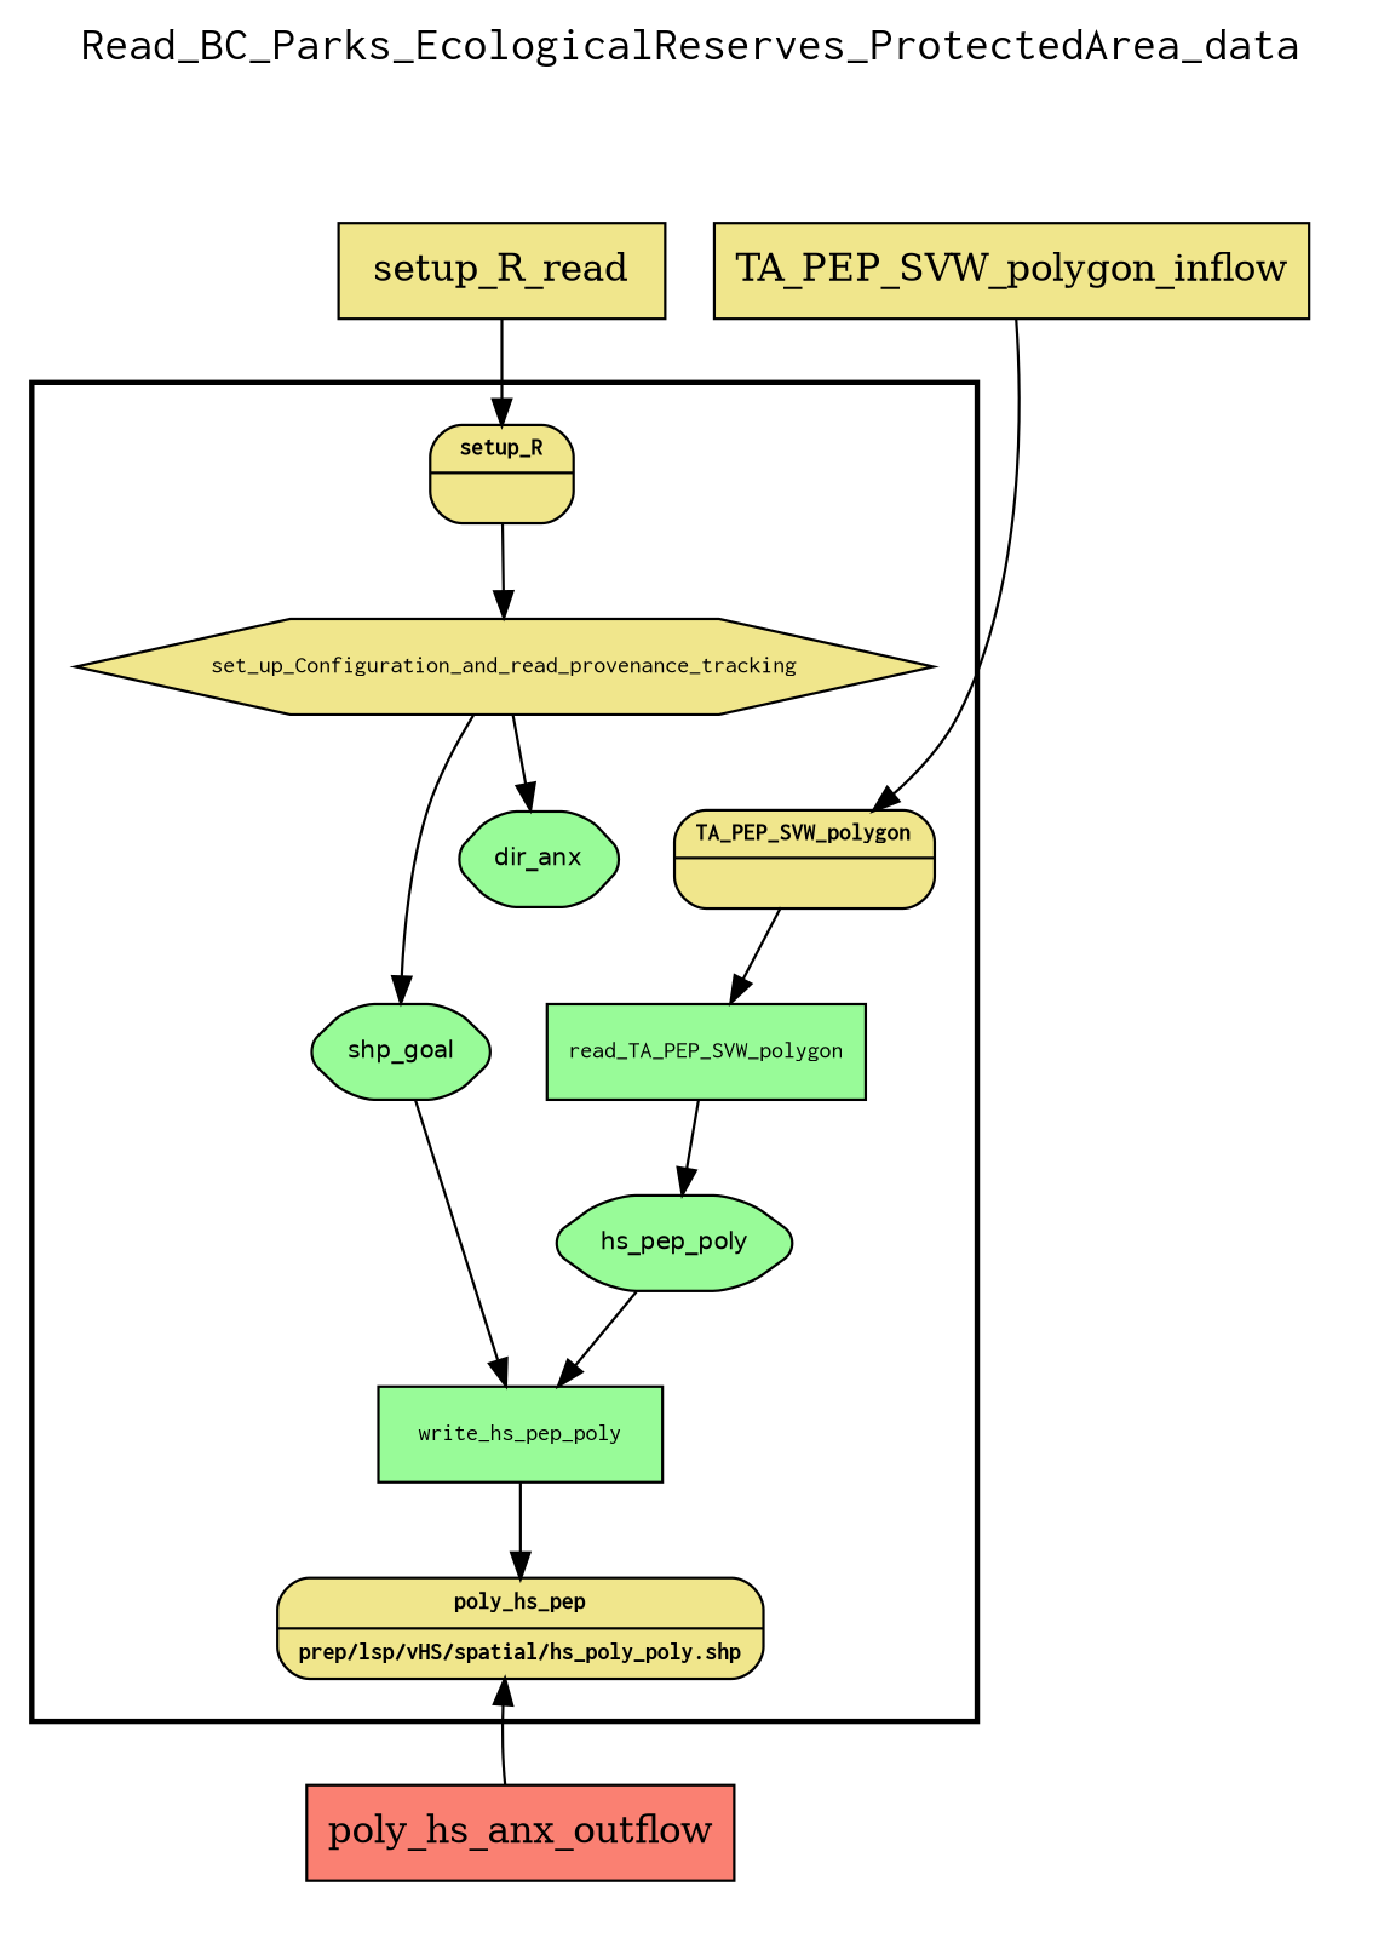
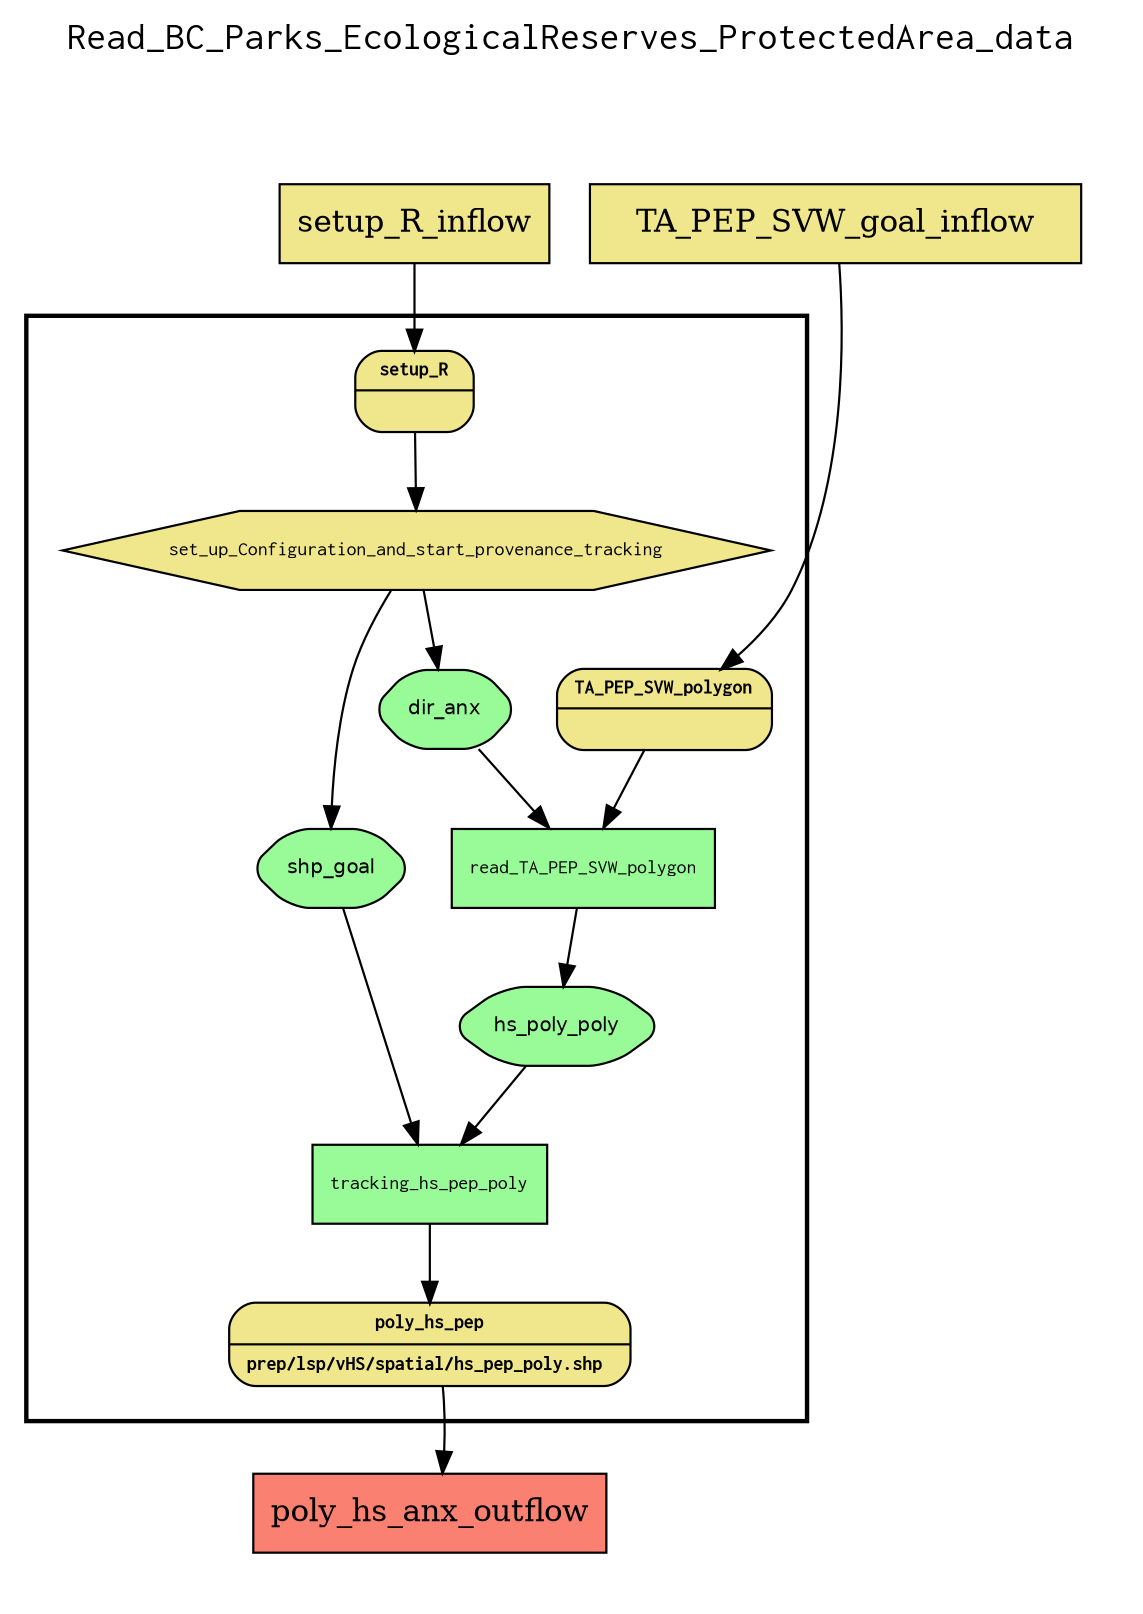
  digraph {
    fontname=Courier
    fontsize=18
    label=Read_BC_Parks_EcologicalReserves_ProtectedArea_data
    labelloc=t
    rankdir=TB
    node [fillcolor=khaki fontsize=9 peripheries=1 shape=box style=filled]
    read_TA_PEP_SVW_polygon [fillcolor=palegreen fontname=Courier]
-   set_up_Configuration_and_start_provenance_tracking [fontname=Courier shape=hexagon label=set_up_Configuration_and_read_provenance_tracking]
-   write_hs_pep_poly [fillcolor=palegreen fontname=Courier]
+   set_up_Configuration_and_start_provenance_tracking [fontname=Courier shape=hexagon]
+   write_hs_pep_poly [fillcolor=palegreen fontname=Courier label=tracking_hs_pep_poly]
    dir_anx [fillcolor=palegreen fontname=Helvetica shape=hexagon style="rounded,filled"]
    n5 [fillcolor=palegreen fontname=Helvetica label=shp_goal shape=hexagon style="rounded,filled"]
-   hs_pep_poly [fillcolor=palegreen fontname=Helvetica shape=hexagon style="rounded,filled"]
+   hs_pep_poly [fillcolor=palegreen fontname=Helvetica shape=hexagon style="rounded,filled" label=hs_poly_poly]
    n7 [fontname="Courier-Bold" label="{<f0> setup_R |<f1>}" rankdir=LR shape=record style="rounded,filled"]
    n8 [fontname="Courier-Bold" label="{<f0> TA_PEP_SVW_polygon |<f1>}" rankdir=LR shape=record style="rounded,filled"]
-   n9 [fontname="Courier-Bold" label="{<f0> poly_hs_pep |<f1>prep/lsp/vHS/spatial/hs_poly_poly.shp\l}" rankdir=LR shape=record style="rounded,filled"]
-   setup_R_inflow [width=0.2 label=setup_R_read fontsize=""]
-   TA_PEP_SVW_polygon_inflow [width=0.2 fontsize=""]
+   n9 [fontname="Courier-Bold" label="{<f0> poly_hs_pep |<f1>prep/lsp/vHS/spatial/hs_pep_poly.shp\l}" rankdir=LR shape=record style="rounded,filled"]
+   setup_R_inflow [width=0.2 fontsize=""]
+   TA_PEP_SVW_polygon_inflow [width=0.2 label=TA_PEP_SVW_goal_inflow fontsize=""]
    n12 [fillcolor=salmon label=poly_hs_anx_outflow width=0.2 fontsize=""]
    subgraph cluster_1 {
      color=black
      label=""
      penwidth=2
      subgraph cluster_2 {
        color=white
        label=""
        penwidth=2
        read_TA_PEP_SVW_polygon
        set_up_Configuration_and_start_provenance_tracking
        write_hs_pep_poly
        dir_anx
        n5
        hs_pep_poly
        n7
        n8
        n9
      }
    }
    subgraph cluster_3 {
      color=white
      label=""
      penwidth=2
      subgraph cluster_4 {
        color=white
        label=""
        penwidth=2
        setup_R_inflow
        TA_PEP_SVW_polygon_inflow
      }
    }
    subgraph cluster_5 {
      color=white
      label=""
      penwidth=2
      subgraph cluster_6 {
        color=white
        label=""
        penwidth=2
        n12
      }
    }
    read_TA_PEP_SVW_polygon -> hs_pep_poly
    set_up_Configuration_and_start_provenance_tracking -> dir_anx
    set_up_Configuration_and_start_provenance_tracking -> n5
    write_hs_pep_poly -> n9
+   dir_anx -> read_TA_PEP_SVW_polygon
    n5 -> write_hs_pep_poly
    hs_pep_poly -> write_hs_pep_poly
    n7 -> set_up_Configuration_and_start_provenance_tracking
    n8 -> read_TA_PEP_SVW_polygon
-   n12 -> n9
+   n9 -> n12
    setup_R_inflow -> n7
    TA_PEP_SVW_polygon_inflow -> n8
  }
